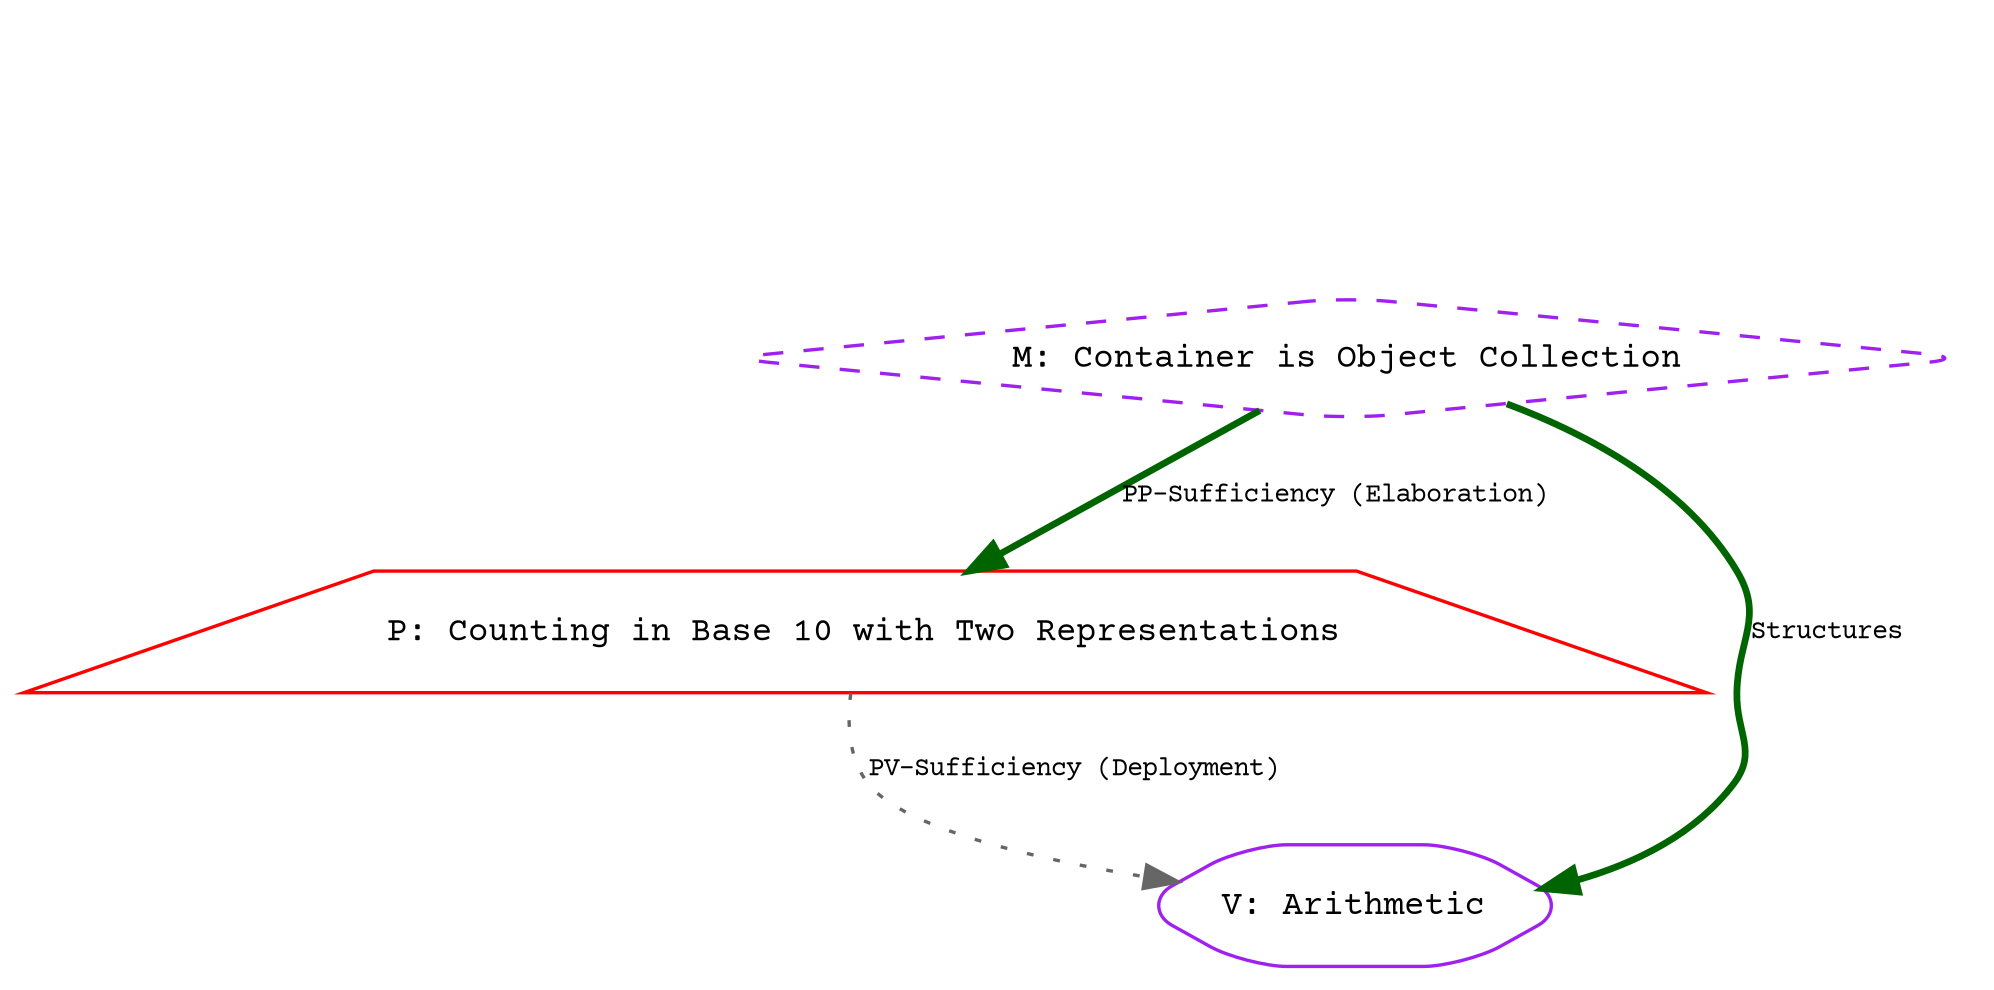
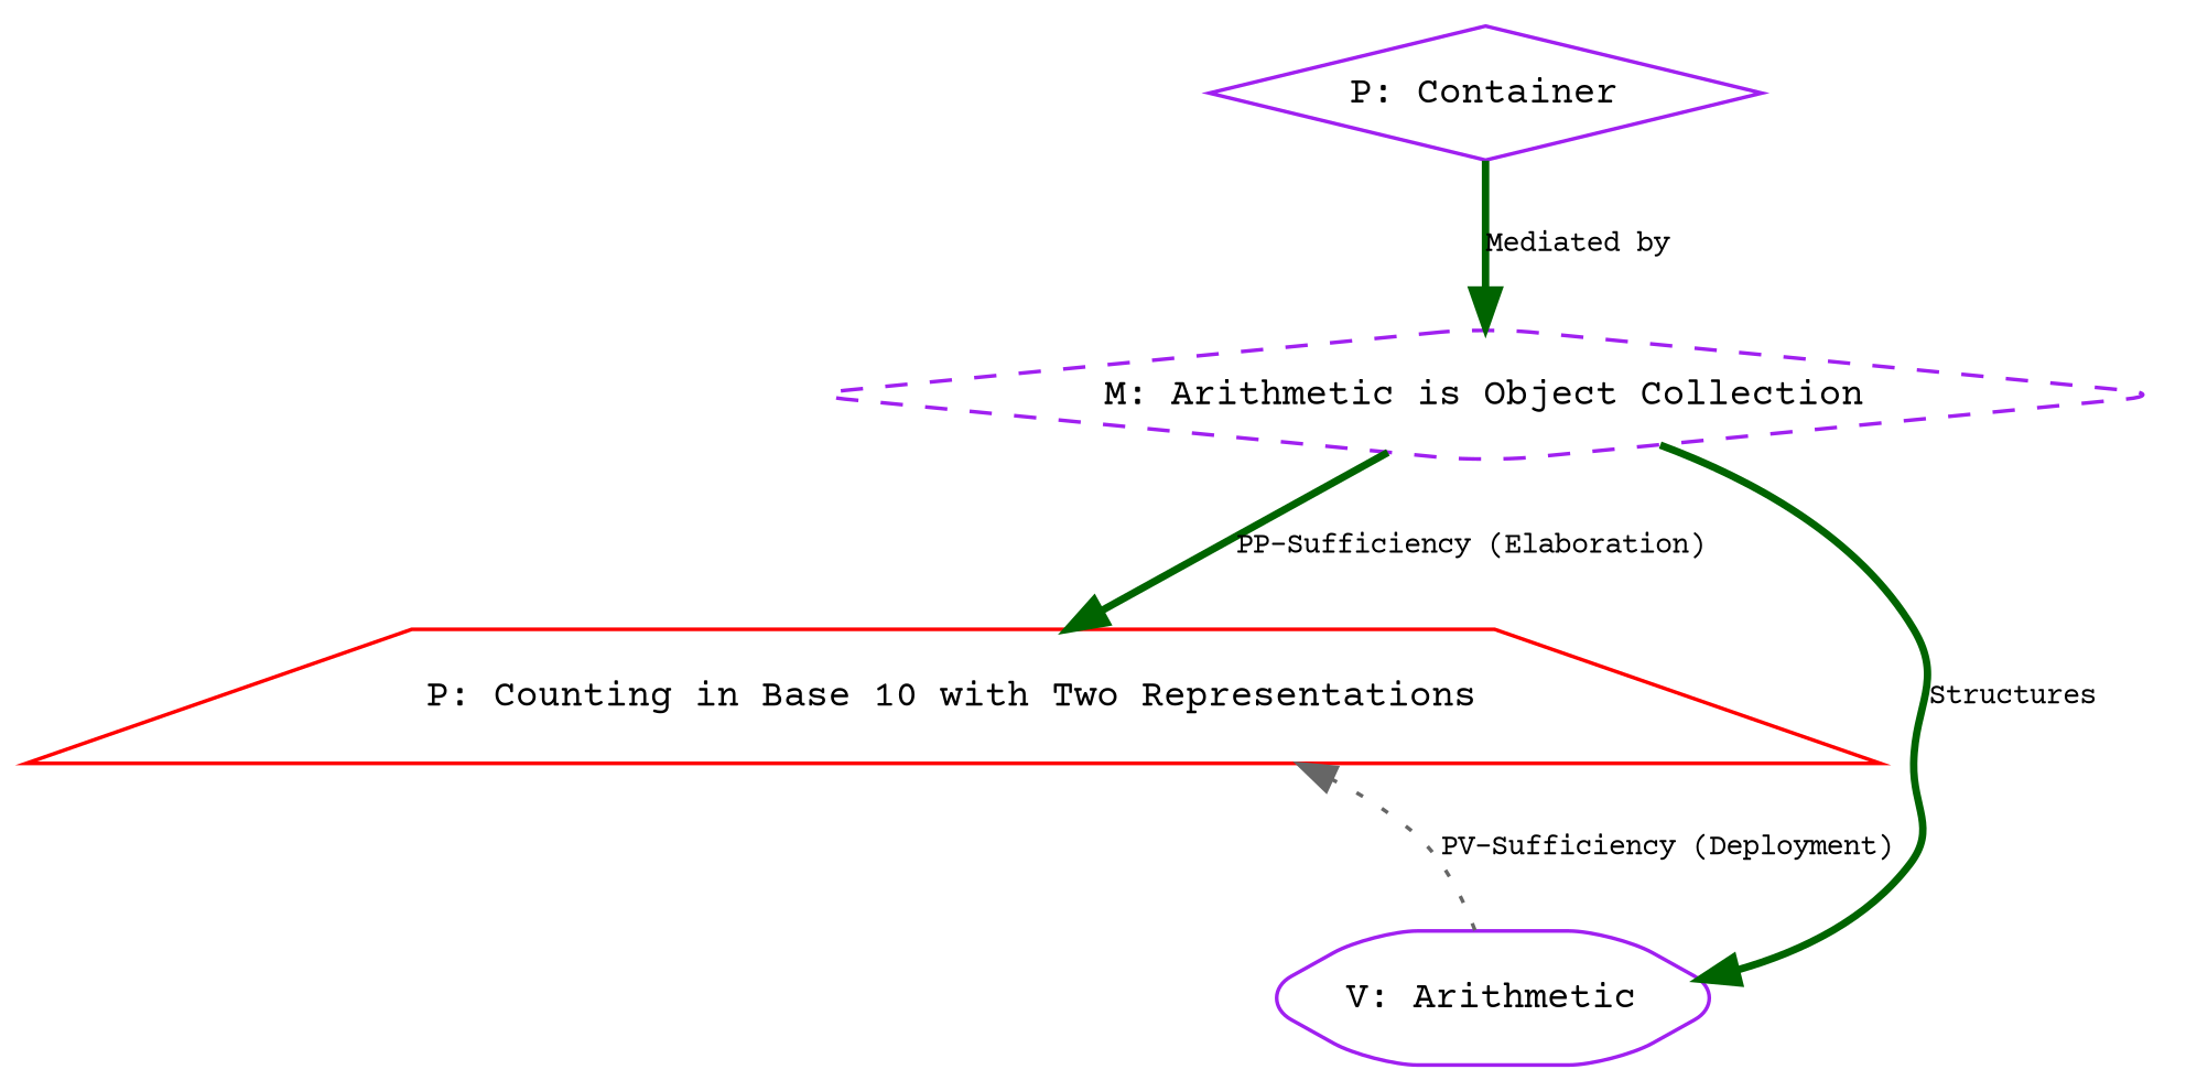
  digraph {
    fontname="Courier Prime"
    node [color=purple fontname="Courier Prime" fontsize=10 shape=diamond]
    edge [color=darkgreen fontname="Courier Prime" fontsize=8 style=bold]
-   n2 [label="M: Container is Object Collection" style="rounded,dashed"]
+   n1 [label="P: Container"]
+   n2 [label="M: Arithmetic is Object Collection" style="rounded,dashed"]
    n3 [color=red label="P: Counting in Base 10 with Two Representations" shape=trapezium]
    n4 [label="V: Arithmetic" shape=hexagon style=rounded]
+   n1 -> n2 [label="Mediated by"]
    n2 -> n3 [label="PP-Sufficiency (Elaboration)"]
    n2 -> n4 [label=Structures]
-   n3 -> n4 [color=gray40 label="PV-Sufficiency (Deployment)" style=dotted]
+   n4 -> n3 [color=gray40 label="PV-Sufficiency (Deployment)" style=dotted]
  }
